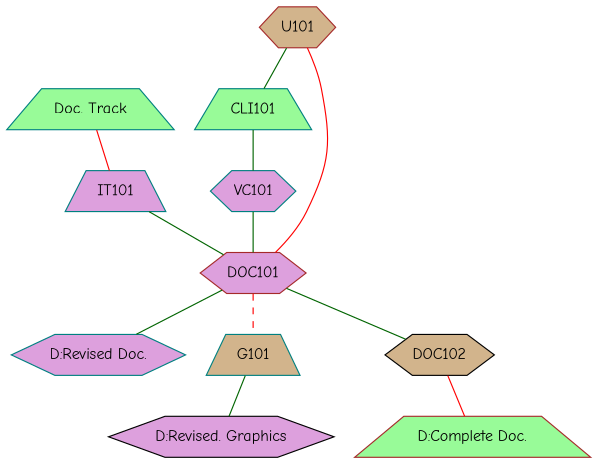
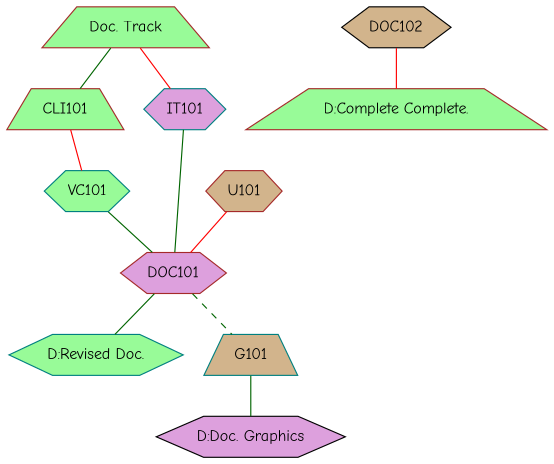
  graph {
    fontname="Comic Neue"
    node [color=teal fillcolor=palegreen fontname="Comic Neue" shape=hexagon style=filled]
    edge [color=darkgreen fontname="Comic Neue"]
-   n1 [fillcolor=plum label="D:Revised Doc."]
-   n2 [color=brown label="D:Complete Doc." shape=trapezium]
-   n3 [color=black fillcolor=plum label="D:Revised. Graphics"]
-   n4 [label="Doc. Track" shape=trapezium]
-   CLI101 [shape=trapezium]
-   IT101 [fillcolor=plum shape=trapezium]
-   VC101 [fillcolor=plum]
+   n1 [label="D:Revised Doc."]
+   n2 [color=brown label="D:Complete Complete." shape=trapezium]
+   n3 [color=black fillcolor=plum label="D:Doc. Graphics"]
+   n4 [color=brown label="Doc. Track" shape=trapezium]
+   CLI101 [color=brown shape=trapezium]
+   IT101 [fillcolor=plum]
+   VC101
    DOC101 [color=brown fillcolor=plum]
    U101 [color=brown fillcolor=tan]
    G101 [fillcolor=tan shape=trapezium]
    DOC102 [color=black fillcolor=tan]
-   U101 -- CLI101
+   n4 -- CLI101
    n4 -- IT101 [color=red]
-   CLI101 -- VC101
+   CLI101 -- VC101 [color=red]
    IT101 -- DOC101
    VC101 -- DOC101
    DOC101 -- n1
-   DOC101 -- G101 [color=red style=dashed]
-   DOC101 -- DOC102
+   DOC101 -- G101 [style=dashed]
    U101 -- DOC101 [color=red]
    G101 -- n3
    DOC102 -- n2 [color=red]
  }
